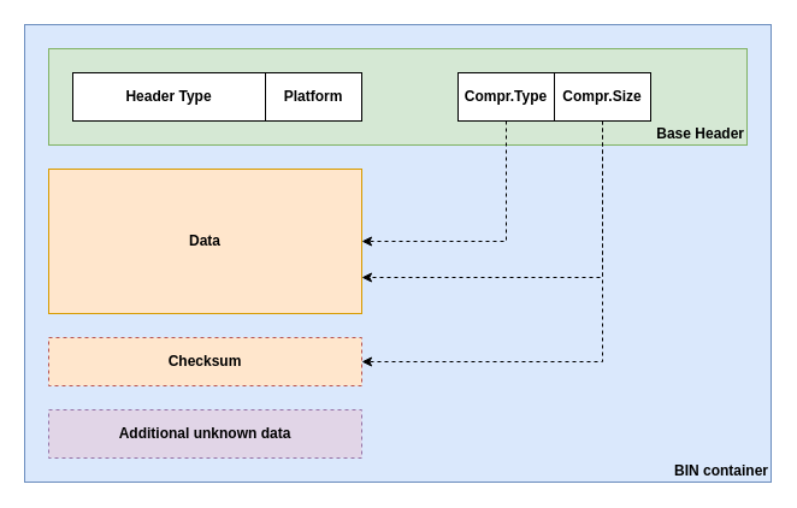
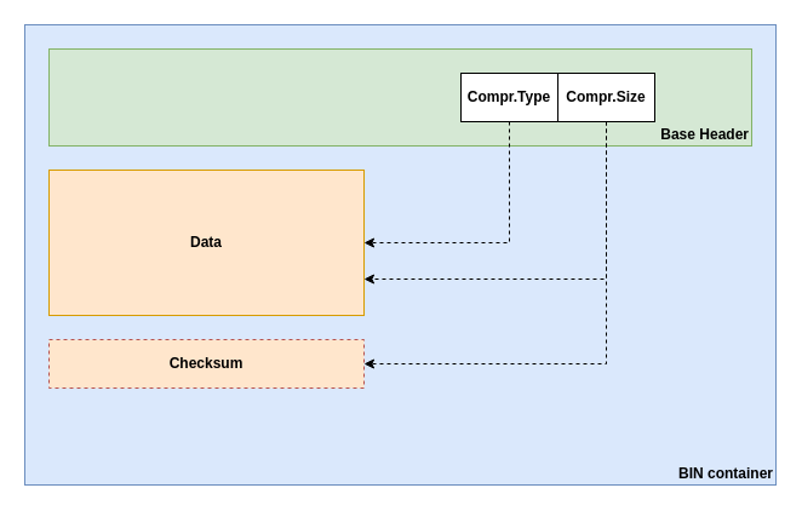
  <mxCell id="0" />
  <mxCell id="1" parent="0" />
  <mxCell id="2" value="BIN container" style="rounded=0;whiteSpace=wrap;html=1;fillColor=#dae8fc;strokeColor=#6c8ebf;labelPosition=center;verticalLabelPosition=middle;align=right;verticalAlign=bottom;horizontal=1;fontStyle=1" parent="1" vertex="1"><mxGeometry x="20" y="20" width="620" height="380" as="geometry" /></mxCell>
  <mxCell id="3" value="Base Header" style="rounded=0;whiteSpace=wrap;html=1;fillColor=#d5e8d4;strokeColor=#82b366;fontStyle=1;labelPosition=center;verticalLabelPosition=middle;align=right;verticalAlign=bottom;" parent="1" vertex="1"><mxGeometry x="40" y="40" width="580" height="80" as="geometry" /></mxCell>
  <mxCell id="4" value="Data" style="rounded=0;whiteSpace=wrap;html=1;fillColor=#ffe6cc;strokeColor=#d79b00;fontStyle=1;verticalAlign=middle;align=center;" parent="1" vertex="1"><mxGeometry x="40" y="140" width="260" height="120" as="geometry" /></mxCell>
  <mxCell id="5" value="Checksum" style="rounded=0;whiteSpace=wrap;html=1;fontStyle=1;fillColor=#ffe6cc;strokeColor=#b85450;dashed=1;" parent="1" vertex="1"><mxGeometry x="40" y="280" width="260" height="40" as="geometry" /></mxCell>
- <mxCell id="6" value="Additional unknown data" style="rounded=0;whiteSpace=wrap;html=1;fillColor=#e1d5e7;strokeColor=#9673a6;fontStyle=1;dashed=1;" parent="1" vertex="1"><mxGeometry x="40" y="340" width="260" height="40" as="geometry" /></mxCell>
- <mxCell id="7" value="Header Type" style="rounded=0;whiteSpace=wrap;html=1;fontStyle=1" parent="1" vertex="1"><mxGeometry x="60" y="60" width="160" height="40" as="geometry" /></mxCell>
- <mxCell id="8" value="Platform" style="rounded=0;whiteSpace=wrap;html=1;fontStyle=1" parent="1" vertex="1"><mxGeometry x="220" y="60" width="80" height="40" as="geometry" /></mxCell>
  <mxCell id="9" value="Compr.Type" style="rounded=0;whiteSpace=wrap;html=1;fontStyle=1" parent="1" vertex="1"><mxGeometry x="380" y="60" width="80" height="40" as="geometry" /></mxCell>
  <mxCell id="10" value="Compr.Size" style="rounded=0;whiteSpace=wrap;html=1;fontStyle=1" parent="1" vertex="1"><mxGeometry x="460" y="60" width="80" height="40" as="geometry" /></mxCell>
  <mxCell id="11" value="" style="endArrow=classic;html=1;rounded=0;dashed=1;exitX=0.5;exitY=1;exitDx=0;exitDy=0;entryX=1;entryY=0.5;entryDx=0;entryDy=0;" parent="1" source="9" target="4" edge="1"><mxGeometry width="50" height="50" relative="1" as="geometry"><mxPoint x="240" y="310" as="sourcePoint" /><mxPoint x="290" y="260" as="targetPoint" /><Array as="points"><mxPoint x="420" y="200" /></Array></mxGeometry></mxCell>
  <mxCell id="12" value="" style="endArrow=classic;html=1;rounded=0;dashed=1;exitX=0.5;exitY=1;exitDx=0;exitDy=0;entryX=1;entryY=0.75;entryDx=0;entryDy=0;" parent="1" source="10" target="4" edge="1"><mxGeometry width="50" height="50" relative="1" as="geometry"><mxPoint x="410" y="310" as="sourcePoint" /><mxPoint x="460" y="260" as="targetPoint" /><Array as="points"><mxPoint x="500" y="230" /></Array></mxGeometry></mxCell>
  <mxCell id="13" value="" style="endArrow=classic;html=1;rounded=0;dashed=1;exitX=0.5;exitY=1;exitDx=0;exitDy=0;entryX=1;entryY=0.5;entryDx=0;entryDy=0;" parent="1" source="10" target="5" edge="1"><mxGeometry width="50" height="50" relative="1" as="geometry"><mxPoint x="390" y="350" as="sourcePoint" /><mxPoint x="440" y="300" as="targetPoint" /><Array as="points"><mxPoint x="500" y="300" /></Array></mxGeometry></mxCell>
